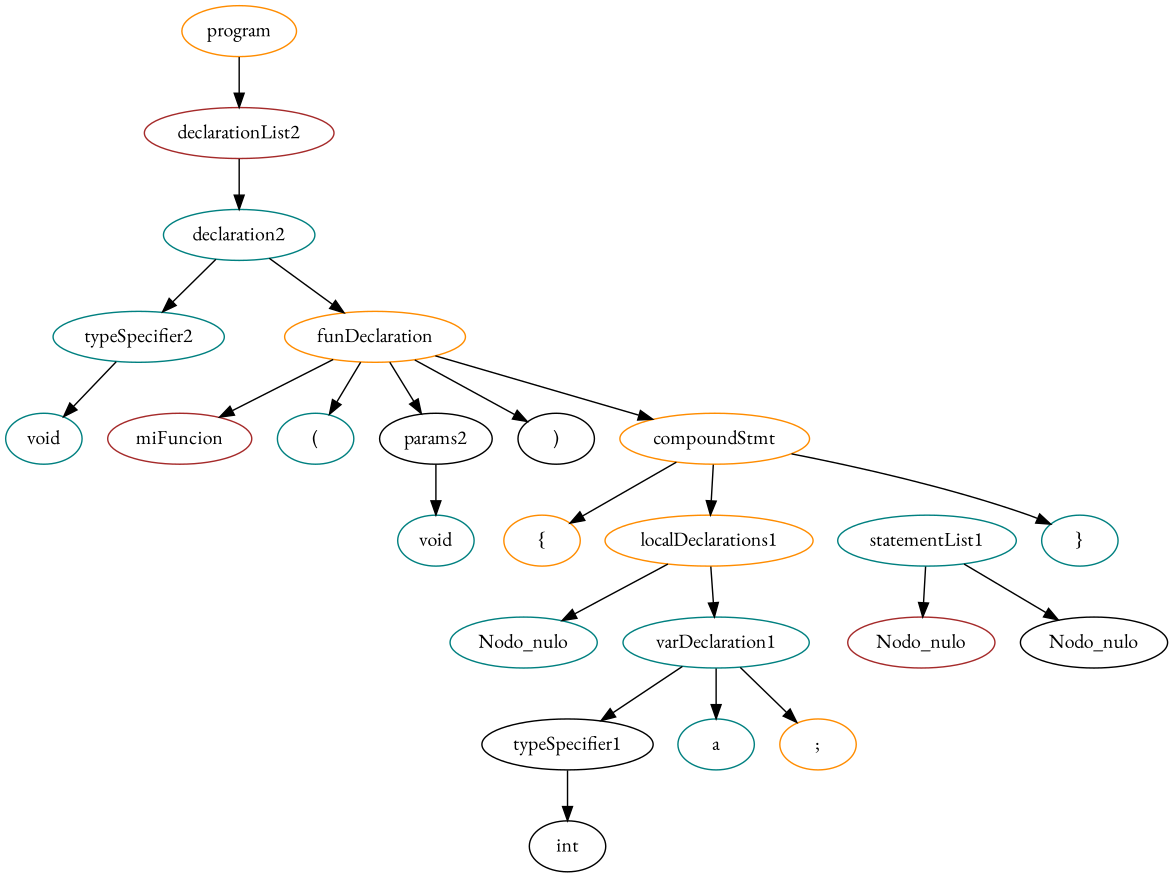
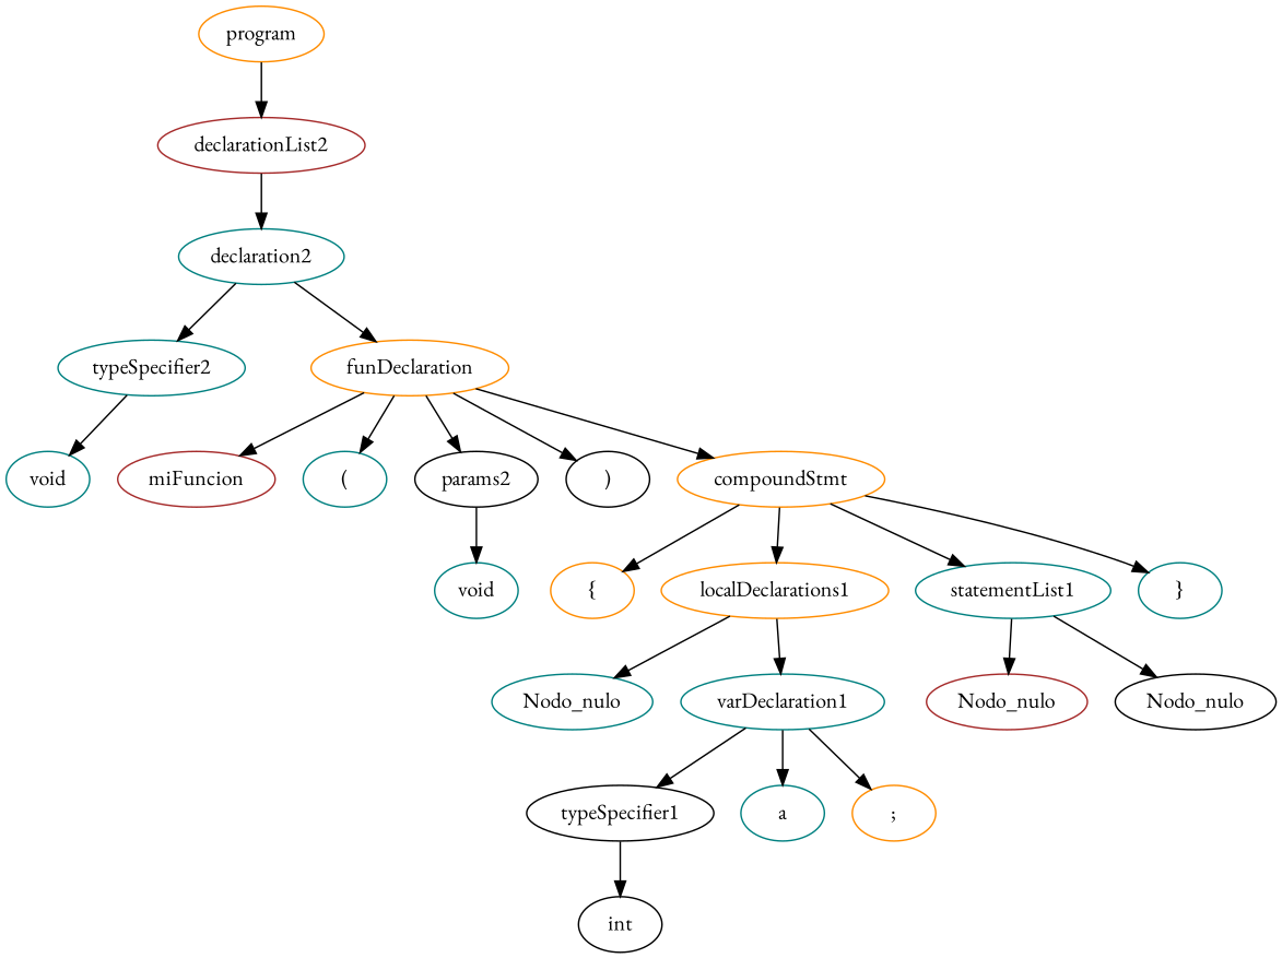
  digraph {
    fontname="EB Garamond"
    node [color=teal fontname="EB Garamond"]
    edge [fontname="EB Garamond"]
    n1 [label=void]
    n2 [label=typeSpecifier2]
    n3 [color=brown label=miFuncion]
    n4 [label="("]
    n5 [label=void]
    n6 [color=black label=params2]
    n7 [color=black label=")"]
    n8 [color=darkorange label="{"]
    n9 [label=Nodo_nulo]
    n10 [color=black label=int]
    n11 [color=black label=typeSpecifier1]
    n12 [label=a]
    n13 [color=darkorange label=";"]
    n14 [label=varDeclaration1]
    n15 [color=darkorange label=localDeclarations1]
    n16 [color=brown label=Nodo_nulo]
    n17 [color=black label=Nodo_nulo]
    n18 [label=statementList1]
    n19 [label="}"]
    n20 [color=darkorange label=compoundStmt]
    n21 [color=darkorange label=funDeclaration]
    n22 [label=declaration2]
    n23 [color=brown label=declarationList2]
    n24 [color=darkorange label=program]
    n2 -> n1
    n6 -> n5
    n11 -> n10
    n14 -> n11
    n14 -> n12
    n14 -> n13
    n15 -> n9
    n15 -> n14
    n18 -> n16
    n18 -> n17
    n20 -> n8
    n20 -> n15
+   n20 -> n18
    n20 -> n19
    n21 -> n3
    n21 -> n4
    n21 -> n6
    n21 -> n7
    n21 -> n20
    n22 -> n2
    n22 -> n21
    n23 -> n22
    n24 -> n23
  }
